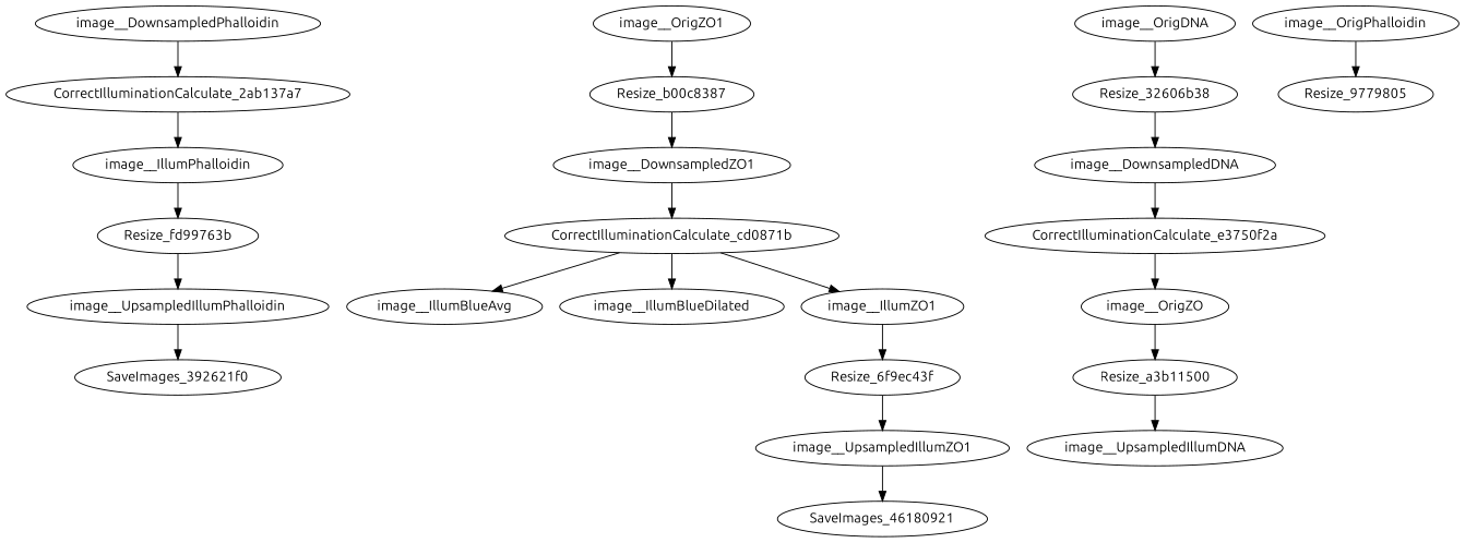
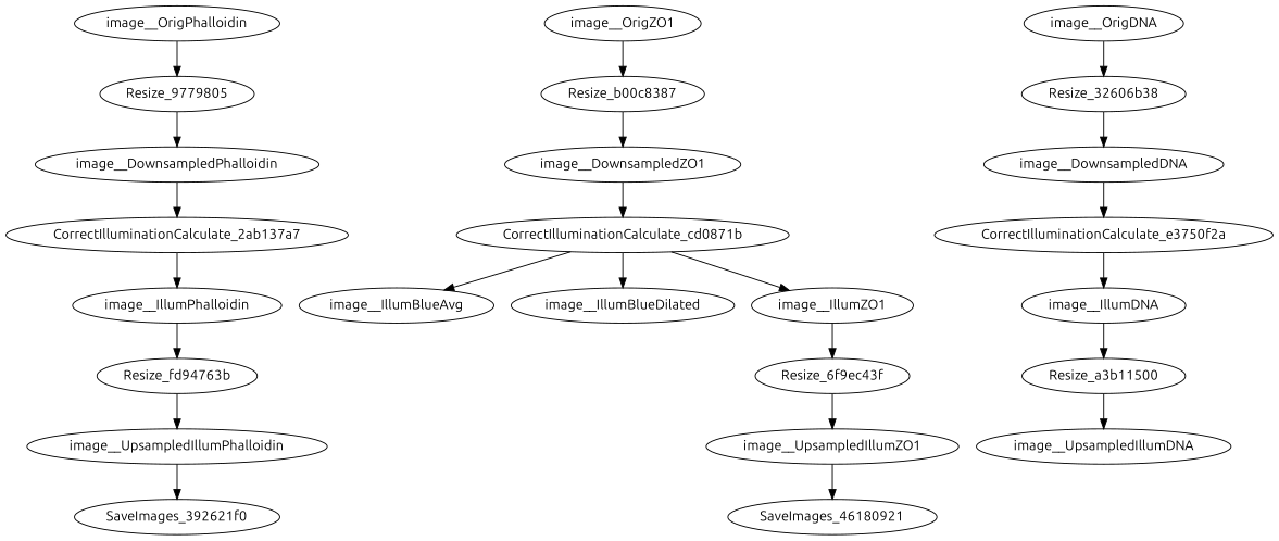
  strict digraph {
    fontname=Ubuntu
    node [fontname=Ubuntu type=image]
    edge [fontname=Ubuntu]
    CorrectIlluminationCalculate_2ab137a7 [type=module]
    image__IllumPhalloidin
-   Resize_fd94763b [type=module label=Resize_fd99763b]
+   Resize_fd94763b [type=module]
    CorrectIlluminationCalculate_cd0871b [type=module]
    image__IllumBlueAvg
    image__IllumBlueDilated
    image__IllumZO1
    Resize_6f9ec43f [type=module]
    CorrectIlluminationCalculate_e3750f2a [type=module]
-   image__IllumDNA [label=image__OrigZO]
+   image__IllumDNA
    Resize_a3b11500 [type=module]
    Resize_32606b38 [type=module]
    image__DownsampledDNA
    image__UpsampledIllumZO1
    SaveImages_46180921 [type=module]
    Resize_9779805 [type=module]
    image__DownsampledPhalloidin
    image__UpsampledIllumDNA
    Resize_b00c8387 [type=module]
    image__DownsampledZO1
    image__UpsampledIllumPhalloidin
    SaveImages_392621f0 [type=module]
    image__OrigDNA
    image__OrigPhalloidin
    image__OrigZO1
    CorrectIlluminationCalculate_2ab137a7 -> image__IllumPhalloidin
    image__IllumPhalloidin -> Resize_fd94763b
    Resize_fd94763b -> image__UpsampledIllumPhalloidin
    CorrectIlluminationCalculate_cd0871b -> image__IllumBlueAvg
    CorrectIlluminationCalculate_cd0871b -> image__IllumBlueDilated
    CorrectIlluminationCalculate_cd0871b -> image__IllumZO1
    image__IllumZO1 -> Resize_6f9ec43f
    Resize_6f9ec43f -> image__UpsampledIllumZO1
    CorrectIlluminationCalculate_e3750f2a -> image__IllumDNA
    image__IllumDNA -> Resize_a3b11500
    Resize_a3b11500 -> image__UpsampledIllumDNA
    Resize_32606b38 -> image__DownsampledDNA
    image__DownsampledDNA -> CorrectIlluminationCalculate_e3750f2a
    image__UpsampledIllumZO1 -> SaveImages_46180921
+   Resize_9779805 -> image__DownsampledPhalloidin
    image__DownsampledPhalloidin -> CorrectIlluminationCalculate_2ab137a7
    Resize_b00c8387 -> image__DownsampledZO1
    image__DownsampledZO1 -> CorrectIlluminationCalculate_cd0871b
    image__UpsampledIllumPhalloidin -> SaveImages_392621f0
    image__OrigDNA -> Resize_32606b38
    image__OrigPhalloidin -> Resize_9779805
    image__OrigZO1 -> Resize_b00c8387
  }
